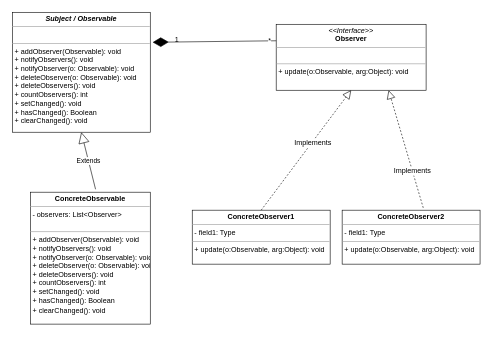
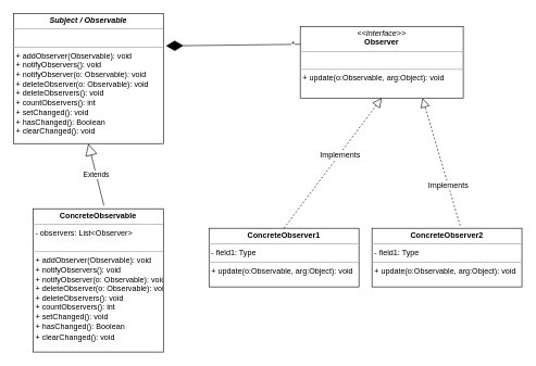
  <mxCell id="0" />
  <mxCell id="1" parent="0" />
  <mxCell id="2" value="&lt;p style=&quot;margin: 0px ; margin-top: 4px ; text-align: center&quot;&gt;&lt;i&gt;&amp;lt;&amp;lt;Interface&amp;gt;&amp;gt;&lt;/i&gt;&lt;br&gt;&lt;b&gt;Observer&lt;/b&gt;&lt;/p&gt;&lt;hr size=&quot;1&quot;&gt;&lt;p style=&quot;margin: 0px ; margin-left: 4px&quot;&gt;&lt;br&gt;&lt;/p&gt;&lt;hr size=&quot;1&quot;&gt;&lt;p style=&quot;margin: 0px ; margin-left: 4px&quot;&gt;+ update(o:Observable, arg:Object): void&lt;br&gt;&lt;/p&gt;" parent="1" vertex="1" style="verticalAlign=top;align=left;overflow=fill;fontSize=12;fontFamily=Helvetica;html=1;"><mxGeometry as="geometry" height="110" width="250" y="40" x="460" /></mxCell>
  <mxCell id="3" value="&lt;p style=&quot;margin: 0px ; margin-top: 4px ; text-align: center&quot;&gt;&lt;b&gt;&lt;i&gt;Subject / Observable&lt;/i&gt;&lt;/b&gt;&lt;/p&gt;&lt;hr size=&quot;1&quot;&gt;&lt;p style=&quot;margin: 0px ; margin-left: 4px&quot;&gt;&lt;br&gt;&lt;/p&gt;&lt;hr size=&quot;1&quot;&gt;&lt;p style=&quot;margin: 0px ; margin-left: 4px&quot;&gt;+ addObserver(Observable): void&lt;br&gt;&lt;/p&gt;&lt;p style=&quot;margin: 0px ; margin-left: 4px&quot;&gt;+ notifyObservers(): void&lt;br&gt;&lt;/p&gt;&lt;p style=&quot;margin: 0px ; margin-left: 4px&quot;&gt;+ notifyObserver(o: Observable): void&lt;br&gt;&lt;/p&gt;&lt;p style=&quot;margin: 0px ; margin-left: 4px&quot;&gt;+ deleteObserver(o: Observable): void&lt;br&gt;&lt;/p&gt;&lt;p style=&quot;margin: 0px ; margin-left: 4px&quot;&gt;+ deleteObservers(): void&lt;br&gt;&lt;/p&gt;&lt;p style=&quot;margin: 0px ; margin-left: 4px&quot;&gt;+ countObservers(): int&lt;br&gt;&lt;/p&gt;&lt;p style=&quot;margin: 0px ; margin-left: 4px&quot;&gt;+ setChanged(): void&lt;br&gt;&lt;/p&gt;&lt;p style=&quot;margin: 0px ; margin-left: 4px&quot;&gt;+ hasChanged(): Boolean&lt;br&gt;&lt;/p&gt;&lt;p style=&quot;margin: 0px ; margin-left: 4px&quot;&gt;+ clearChanged(): void&lt;br&gt;&lt;/p&gt;" parent="1" vertex="1" style="verticalAlign=top;align=left;overflow=fill;fontSize=12;fontFamily=Helvetica;html=1;"><mxGeometry as="geometry" height="200" width="230" y="20" x="20" /></mxCell>
  <mxCell id="4" value="&lt;p style=&quot;margin: 0px ; margin-top: 4px ; text-align: center&quot;&gt;&lt;b&gt;ConcreteObserver1&lt;/b&gt;&lt;/p&gt;&lt;hr size=&quot;1&quot;&gt;&lt;p style=&quot;margin: 0px ; margin-left: 4px&quot;&gt;- field1: Type&lt;/p&gt;&lt;hr size=&quot;1&quot;&gt;&lt;p style=&quot;margin: 0px ; margin-left: 4px&quot;&gt;+ update(o:Observable, arg:Object): void&lt;br&gt;&lt;/p&gt;&lt;p style=&quot;margin: 0px ; margin-left: 4px&quot;&gt;&lt;b&gt;&lt;/b&gt;&lt;i&gt;&lt;/i&gt;&lt;u&gt;&lt;/u&gt;&lt;sub&gt;&lt;/sub&gt;&lt;sup&gt;&lt;/sup&gt;&lt;strike&gt;&lt;/strike&gt;&lt;br&gt;&lt;/p&gt;" parent="1" vertex="1" style="verticalAlign=top;align=left;overflow=fill;fontSize=12;fontFamily=Helvetica;html=1;"><mxGeometry as="geometry" height="90" width="230" y="350" x="320" /></mxCell>
  <mxCell id="5" value="&lt;p style=&quot;margin: 0px ; margin-top: 4px ; text-align: center&quot;&gt;&lt;b&gt;ConcreteObserver2&lt;/b&gt;&lt;br&gt;&lt;/p&gt;&lt;hr size=&quot;1&quot;&gt;&lt;p style=&quot;margin: 0px ; margin-left: 4px&quot;&gt;- field1: Type&lt;/p&gt;&lt;hr size=&quot;1&quot;&gt;&lt;p style=&quot;margin: 0px ; margin-left: 4px&quot;&gt;+ update(o:Observable, arg:Object): void&lt;br&gt;&lt;/p&gt;&lt;p style=&quot;margin: 0px ; margin-left: 4px&quot;&gt;&lt;b&gt;&lt;/b&gt;&lt;i&gt;&lt;/i&gt;&lt;u&gt;&lt;/u&gt;&lt;sub&gt;&lt;/sub&gt;&lt;sup&gt;&lt;/sup&gt;&lt;strike&gt;&lt;/strike&gt;&lt;br&gt;&lt;/p&gt;" parent="1" vertex="1" style="verticalAlign=top;align=left;overflow=fill;fontSize=12;fontFamily=Helvetica;html=1;"><mxGeometry as="geometry" height="90" width="230" y="350" x="570" /></mxCell>
  <mxCell id="6" value="" parent="1" style="endArrow=block;dashed=1;endFill=0;endSize=12;html=1;exitX=0.5;exitY=0;exitDx=0;exitDy=0;entryX=0.5;entryY=1;entryDx=0;entryDy=0;" edge="1" target="2" source="4"><mxGeometry as="geometry" width="160" relative="1"><mxPoint as="sourcePoint" y="390" x="80" /><mxPoint as="targetPoint" y="390" x="240" /><Array as="points" /></mxGeometry></mxCell>
  <mxCell id="7" value="Implements" parent="6" vertex="1" style="text;html=1;resizable=0;points=[];align=center;verticalAlign=middle;labelBackgroundColor=#ffffff;" connectable="0"><mxGeometry as="geometry" y="-1" x="0.138" relative="1"><mxPoint as="offset" x="-1" /></mxGeometry></mxCell>
  <mxCell id="8" value="" parent="1" style="endArrow=block;dashed=1;endFill=0;endSize=12;html=1;exitX=0.588;exitY=-0.044;exitDx=0;exitDy=0;exitPerimeter=0;entryX=0.75;entryY=1;entryDx=0;entryDy=0;" edge="1" target="2" source="5"><mxGeometry as="geometry" width="160" relative="1"><mxPoint as="sourcePoint" y="460" x="80" /><mxPoint as="targetPoint" y="190" x="580" /></mxGeometry></mxCell>
  <mxCell id="9" value="Implements" parent="8" vertex="1" style="text;html=1;resizable=0;points=[];align=center;verticalAlign=middle;labelBackgroundColor=#ffffff;" connectable="0"><mxGeometry as="geometry" y="1" x="-0.377" relative="1"><mxPoint as="offset" /></mxGeometry></mxCell>
  <mxCell id="10" value="&lt;p style=&quot;margin: 0px ; margin-top: 4px ; text-align: center&quot;&gt;&lt;b&gt;ConcreteObservable&lt;/b&gt;&lt;/p&gt;&lt;hr size=&quot;1&quot;&gt;&lt;p style=&quot;margin: 0px ; margin-left: 4px&quot;&gt;- observers: List&amp;lt;Observer&amp;gt;&lt;br&gt;&lt;/p&gt;&lt;div&gt;&lt;br&gt;&lt;/div&gt;&lt;hr size=&quot;1&quot;&gt;&lt;p style=&quot;margin: 0px ; margin-left: 4px&quot;&gt;+ addObserver(Observable): void&lt;br&gt;&lt;/p&gt;&lt;p style=&quot;margin: 0px ; margin-left: 4px&quot;&gt;+ notifyObservers(): void&lt;br&gt;&lt;/p&gt;&lt;p style=&quot;margin: 0px ; margin-left: 4px&quot;&gt;+ notifyObserver(o: Observable): void&lt;br&gt;&lt;/p&gt;&lt;p style=&quot;margin: 0px ; margin-left: 4px&quot;&gt;+ deleteObserver(o: Observable): void&lt;br&gt;&lt;/p&gt;&lt;p style=&quot;margin: 0px ; margin-left: 4px&quot;&gt;+ deleteObservers(): void&lt;br&gt;&lt;/p&gt;&lt;p style=&quot;margin: 0px ; margin-left: 4px&quot;&gt;+ countObservers(): int&lt;br&gt;&lt;/p&gt;&lt;p style=&quot;margin: 0px ; margin-left: 4px&quot;&gt;+ setChanged(): void&lt;br&gt;&lt;/p&gt;&lt;p style=&quot;margin: 0px ; margin-left: 4px&quot;&gt;+ hasChanged(): Boolean&lt;br&gt;&lt;/p&gt;&lt;p style=&quot;margin: 0px ; margin-left: 4px&quot;&gt;+ clearChanged(): void&lt;b&gt;&lt;/b&gt;&lt;i&gt;&lt;/i&gt;&lt;u&gt;&lt;/u&gt;&lt;sub&gt;&lt;/sub&gt;&lt;sup&gt;&lt;/sup&gt;&lt;strike&gt;&lt;/strike&gt;&lt;br&gt;&lt;/p&gt;" parent="1" vertex="1" style="verticalAlign=top;align=left;overflow=fill;fontSize=12;fontFamily=Helvetica;html=1;"><mxGeometry as="geometry" height="220" width="200" y="320" x="50" /></mxCell>
  <mxCell id="11" value="Extends" parent="1" style="endArrow=block;endSize=16;endFill=0;html=1;exitX=0.544;exitY=-0.022;exitDx=0;exitDy=0;exitPerimeter=0;entryX=0.5;entryY=1;entryDx=0;entryDy=0;" edge="1" target="3" source="10"><mxGeometry as="geometry" width="160" relative="1"><mxPoint as="sourcePoint" y="460" x="20" /><mxPoint as="targetPoint" y="460" x="180" /></mxGeometry></mxCell>
  <mxCell id="12" value="" parent="1" style="endArrow=diamondThin;endFill=1;endSize=24;html=1;exitX=0;exitY=0.25;exitDx=0;exitDy=0;" edge="1" source="2"><mxGeometry as="geometry" width="160" relative="1"><mxPoint as="sourcePoint" y="280" x="330" /><mxPoint as="targetPoint" y="70" x="254" /></mxGeometry></mxCell>
  <mxCell id="13" value="*" parent="12" vertex="1" style="text;html=1;align=center;verticalAlign=middle;resizable=0;points=[];labelBackgroundColor=#ffffff;" connectable="0"><mxGeometry as="geometry" x="-0.88" relative="1"><mxPoint as="offset" /></mxGeometry></mxCell>
- <mxCell id="14" value="1" parent="1" vertex="1" style="text;html=1;align=center;verticalAlign=middle;resizable=0;points=[];autosize=1;"><mxGeometry as="geometry" height="20" width="20" y="56" x="284" /></mxCell>
